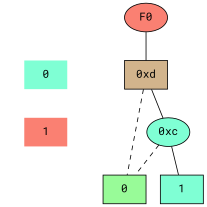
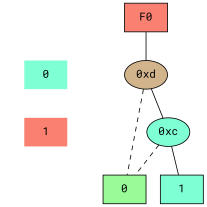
  digraph {
    fontname="Roboto Mono"
    node [fontname="Roboto Mono" shape=plaintext style=filled fillcolor=aquamarine]
    edge [dir=none fontname="Roboto Mono"]
    "CONST NODES" [style=invis fillcolor=""]
    " 0 "
    " 1 " [fillcolor=salmon]
-   F0 [fillcolor=salmon shape=ellipse]
-   "0xd" [fillcolor=tan shape=box]
+   F0 [fillcolor=salmon shape=box]
+   "0xd" [fillcolor=tan shape=""]
    "0xc" [shape=""]
    n7 [fillcolor=palegreen label=0 shape=box]
    n8 [label=1 shape=box]
    subgraph sub_1 {
      "CONST NODES"
      " 0 "
      " 1 "
    }
    subgraph sub_2 {
      rank=same
      F0
    }
    subgraph sub_3 {
      rank=same
      " 0 "
      "0xd"
    }
    subgraph sub_4 {
      rank=same
      " 1 "
      "0xc"
    }
    subgraph sub_5 {
      rank=same
      "CONST NODES"
      subgraph sub_6 {
        rank=same
        n7
        n8
      }
    }
    " 0 " -> " 1 " [style=invis]
    " 1 " -> "CONST NODES" [style=invis]
    F0 -> "0xd" [style=solid]
    "0xd" -> "0xc"
    "0xd" -> n7 [style=dashed]
    "0xc" -> n7 [style=dashed]
    "0xc" -> n8
  }
